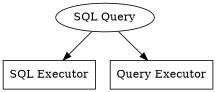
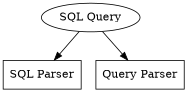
  digraph {
    node [shape=rect]
    n1 [label="SQL Query" shape=""]
-   n2 [label="SQL Executor"]
-   n3 [label="Query Executor"]
+   n2 [label="SQL Parser"]
+   n3 [label="Query Parser"]
    n1 -> n2
    n1 -> n3
  }
